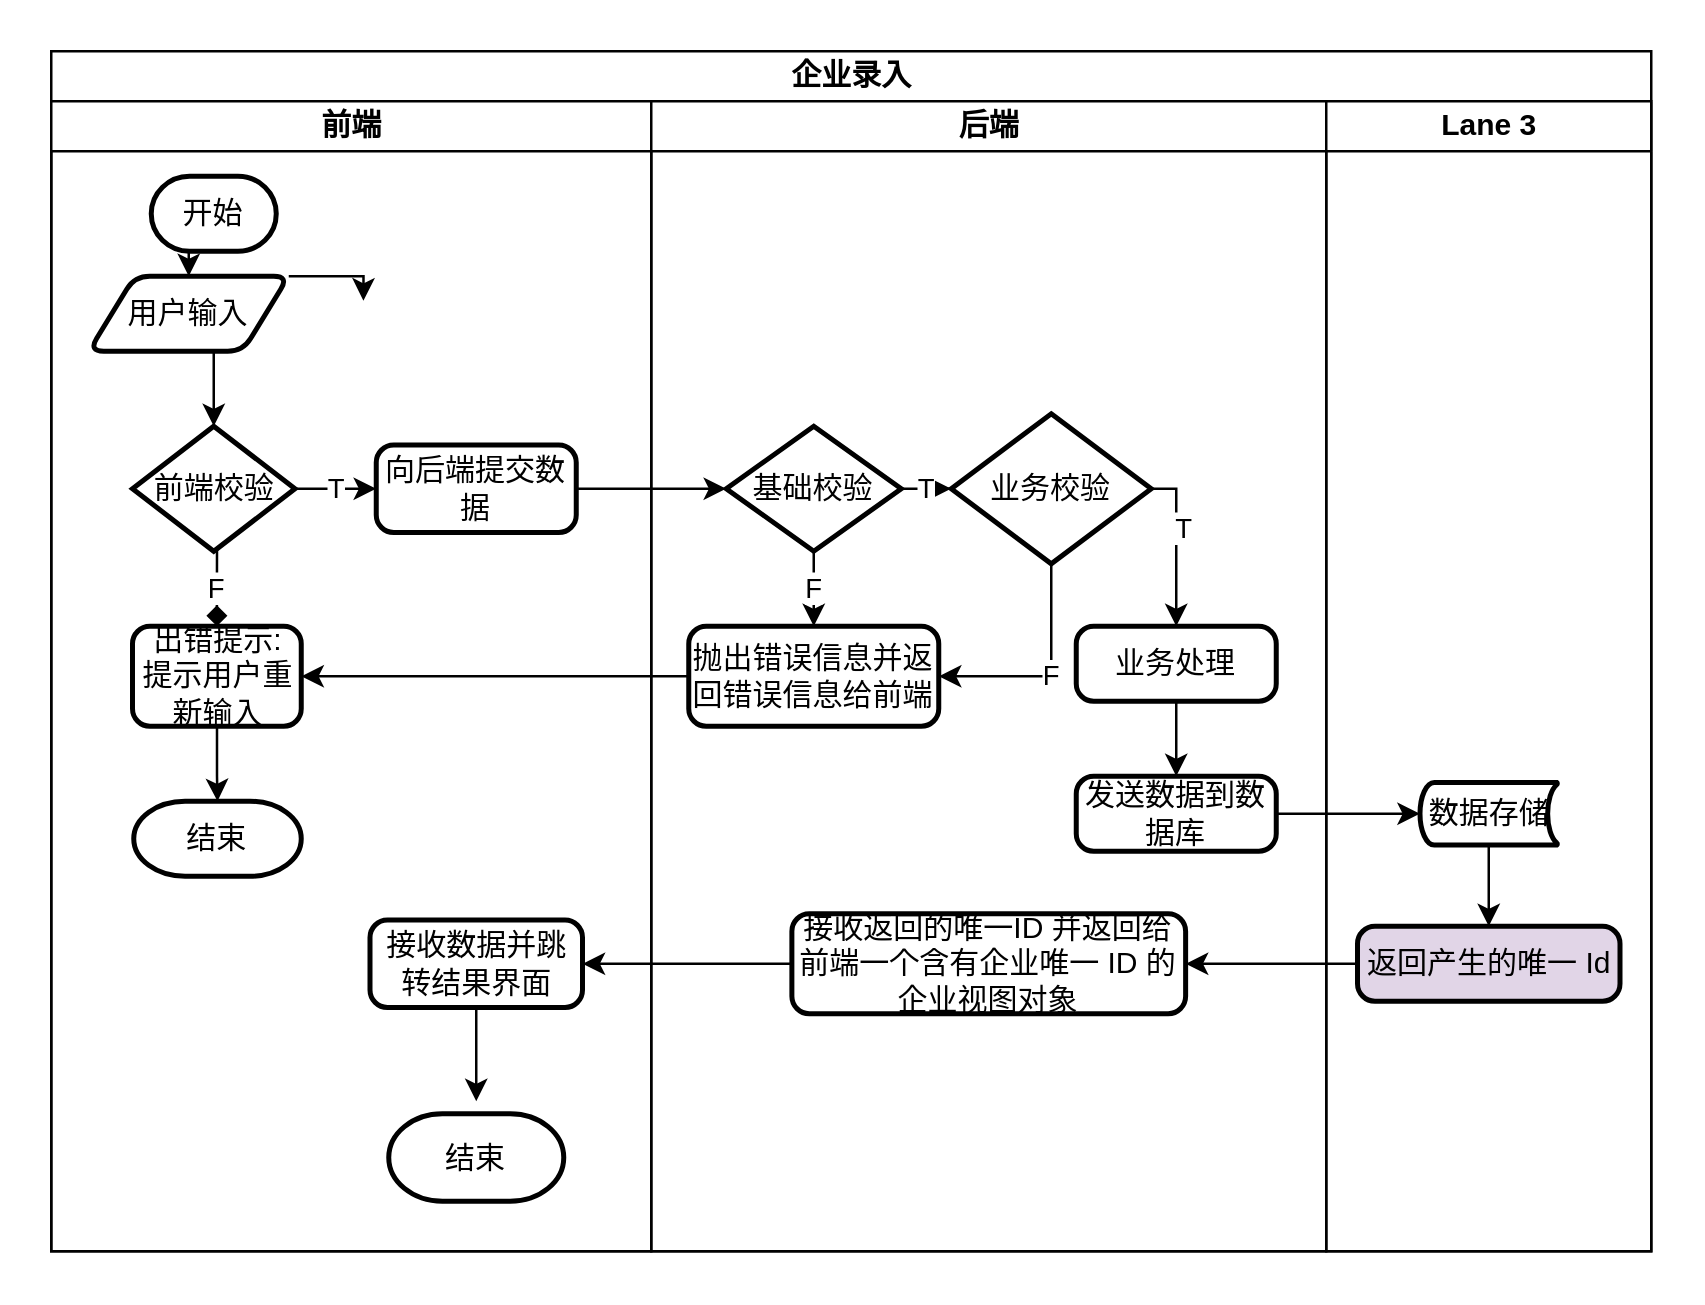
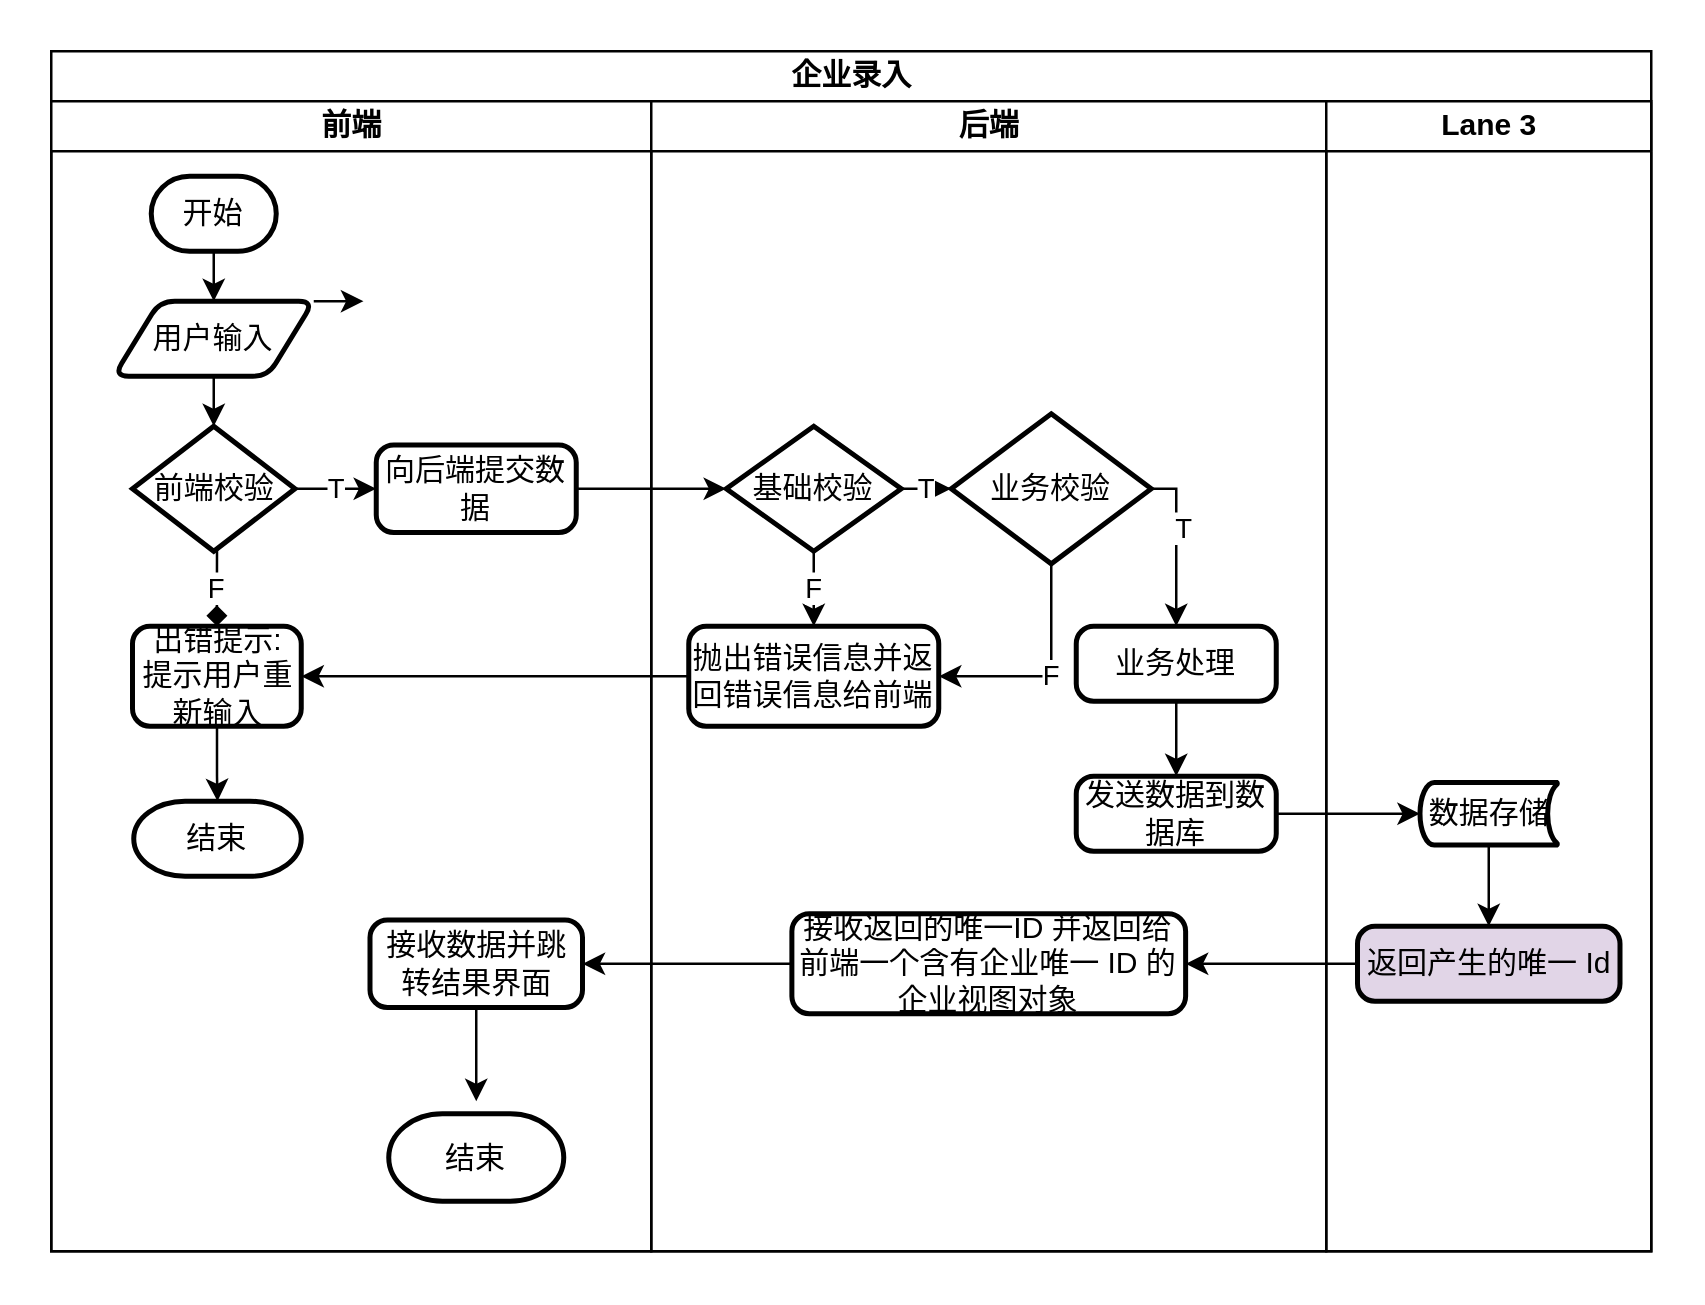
  <mxCell id="0" />
  <mxCell id="1" parent="0" />
  <mxCell id="2" value="企业录入" style="swimlane;html=1;childLayout=stackLayout;resizeParent=1;resizeParentMax=0;startSize=20;" vertex="1" parent="1"><mxGeometry x="20" y="20" width="640" height="480" as="geometry" /></mxCell>
  <mxCell id="3" value="前端" style="swimlane;html=1;startSize=20;" vertex="1" parent="2"><mxGeometry y="20" width="240" height="460" as="geometry" /></mxCell>
  <mxCell id="4" style="edgeStyle=orthogonalEdgeStyle;rounded=0;orthogonalLoop=1;jettySize=auto;html=1;exitX=0.5;exitY=1;exitDx=0;exitDy=0;exitPerimeter=0;entryX=0.5;entryY=0;entryDx=0;entryDy=0;" edge="1" parent="3" source="5" target="7"><mxGeometry relative="1" as="geometry" /></mxCell>
  <mxCell id="5" value="开始" style="strokeWidth=2;html=1;shape=mxgraph.flowchart.terminator;whiteSpace=wrap;" vertex="1" parent="3"><mxGeometry x="40" y="30" width="50" height="30" as="geometry" /></mxCell>
  <mxCell id="6" style="edgeStyle=orthogonalEdgeStyle;rounded=0;orthogonalLoop=1;jettySize=auto;html=1;exitX=0.5;exitY=1;exitDx=0;exitDy=0;entryX=0.5;entryY=0;entryDx=0;entryDy=0;entryPerimeter=0;" edge="1" parent="3" source="7" target="9"><mxGeometry relative="1" as="geometry" /></mxCell>
- <mxCell id="7" value="用户输入" style="shape=parallelogram;html=1;strokeWidth=2;perimeter=parallelogramPerimeter;whiteSpace=wrap;rounded=1;arcSize=12;size=0.23;" vertex="1" parent="3"><mxGeometry x="15" y="70" width="80" height="30" as="geometry" /></mxCell>
+ <mxCell id="7" value="用户输入" style="shape=parallelogram;html=1;strokeWidth=2;perimeter=parallelogramPerimeter;whiteSpace=wrap;rounded=1;arcSize=12;size=0.23;" vertex="1" parent="3"><mxGeometry x="25" y="80" width="80" height="30" as="geometry" /></mxCell>
  <mxCell id="8" value="T" style="edgeStyle=orthogonalEdgeStyle;rounded=0;orthogonalLoop=1;jettySize=auto;html=1;entryX=0;entryY=0.5;entryDx=0;entryDy=0;" edge="1" parent="3" source="9" target="10"><mxGeometry relative="1" as="geometry" /></mxCell>
  <mxCell id="9" value="前端校验" style="strokeWidth=2;html=1;shape=mxgraph.flowchart.decision;whiteSpace=wrap;" vertex="1" parent="3"><mxGeometry x="32.5" y="130" width="65" height="50" as="geometry" /></mxCell>
  <mxCell id="10" value="向后端提交数据" style="rounded=1;whiteSpace=wrap;html=1;absoluteArcSize=1;arcSize=14;strokeWidth=2;" vertex="1" parent="3"><mxGeometry x="130" y="137.5" width="80" height="35" as="geometry" /></mxCell>
  <mxCell id="11" style="edgeStyle=orthogonalEdgeStyle;rounded=0;orthogonalLoop=1;jettySize=auto;html=1;" edge="1" parent="3" source="12" target="13"><mxGeometry relative="1" as="geometry" /></mxCell>
  <mxCell id="12" value="出错提示:&lt;br&gt;提示用户重新输入" style="rounded=1;whiteSpace=wrap;html=1;absoluteArcSize=1;arcSize=14;strokeWidth=2;" vertex="1" parent="3"><mxGeometry x="32.5" y="210" width="67.5" height="40" as="geometry" /></mxCell>
  <mxCell id="13" value="结束" style="strokeWidth=2;html=1;shape=mxgraph.flowchart.terminator;whiteSpace=wrap;" vertex="1" parent="3"><mxGeometry x="33" y="280" width="67" height="30" as="geometry" /></mxCell>
  <mxCell id="14" value="F" style="edgeStyle=orthogonalEdgeStyle;rounded=0;orthogonalLoop=1;jettySize=auto;html=1;exitX=0.5;exitY=1;exitDx=0;exitDy=0;exitPerimeter=0;entryX=0.5;entryY=0;entryDx=0;entryDy=0;fontFamily=Helvetica;endArrow=diamond;" edge="1" parent="3" source="9" target="12"><mxGeometry relative="1" as="geometry" /></mxCell>
  <mxCell id="15" value="接收数据并跳转结果界面" style="rounded=1;whiteSpace=wrap;html=1;absoluteArcSize=1;arcSize=14;strokeWidth=2;fontFamily=Helvetica;" vertex="1" parent="3"><mxGeometry x="127.5" y="327.5" width="85" height="35" as="geometry" /></mxCell>
  <mxCell id="16" value="结束" style="strokeWidth=2;html=1;shape=mxgraph.flowchart.terminator;whiteSpace=wrap;fontFamily=Helvetica;" vertex="1" parent="3"><mxGeometry x="135" y="405" width="70" height="35" as="geometry" /></mxCell>
  <mxCell id="17" value="后端" style="swimlane;html=1;startSize=20;" vertex="1" parent="2"><mxGeometry x="240" y="20" width="270" height="460" as="geometry" /></mxCell>
  <mxCell id="18" value="F" style="edgeStyle=orthogonalEdgeStyle;rounded=0;orthogonalLoop=1;jettySize=auto;html=1;entryX=0.5;entryY=0;entryDx=0;entryDy=0;" edge="1" parent="17" source="20" target="23"><mxGeometry relative="1" as="geometry" /></mxCell>
  <mxCell id="19" value="T" style="edgeStyle=orthogonalEdgeStyle;rounded=0;orthogonalLoop=1;jettySize=auto;html=1;entryX=0;entryY=0.5;entryDx=0;entryDy=0;entryPerimeter=0;" edge="1" parent="17" source="20" target="22"><mxGeometry relative="1" as="geometry" /></mxCell>
  <mxCell id="20" value="基础校验" style="strokeWidth=2;html=1;shape=mxgraph.flowchart.decision;whiteSpace=wrap;" vertex="1" parent="17"><mxGeometry x="30" y="130" width="70" height="50" as="geometry" /></mxCell>
  <mxCell id="21" value="F" style="edgeStyle=orthogonalEdgeStyle;rounded=0;orthogonalLoop=1;jettySize=auto;html=1;entryX=1;entryY=0.5;entryDx=0;entryDy=0;" edge="1" parent="17" source="22" target="23"><mxGeometry relative="1" as="geometry"><Array as="points"><mxPoint x="160" y="230" /></Array></mxGeometry></mxCell>
  <mxCell id="22" value="业务校验" style="strokeWidth=2;html=1;shape=mxgraph.flowchart.decision;whiteSpace=wrap;" vertex="1" parent="17"><mxGeometry x="120" y="125" width="80" height="60" as="geometry" /></mxCell>
  <mxCell id="23" value="抛出错误信息并返回错误信息给前端" style="rounded=1;whiteSpace=wrap;html=1;absoluteArcSize=1;arcSize=14;strokeWidth=2;" vertex="1" parent="17"><mxGeometry x="15" y="210" width="100" height="40" as="geometry" /></mxCell>
  <mxCell id="24" style="edgeStyle=orthogonalEdgeStyle;rounded=0;orthogonalLoop=1;jettySize=auto;html=1;entryX=0.5;entryY=0;entryDx=0;entryDy=0;fontFamily=Helvetica;" edge="1" parent="17" source="25" target="28"><mxGeometry relative="1" as="geometry" /></mxCell>
  <mxCell id="25" value="业务处理" style="rounded=1;whiteSpace=wrap;html=1;absoluteArcSize=1;arcSize=14;strokeWidth=2;fontFamily=Helvetica;" vertex="1" parent="17"><mxGeometry x="170" y="210" width="80" height="30" as="geometry" /></mxCell>
  <mxCell id="26" style="edgeStyle=orthogonalEdgeStyle;rounded=0;orthogonalLoop=1;jettySize=auto;html=1;fontFamily=Helvetica;entryX=0.5;entryY=0;entryDx=0;entryDy=0;" edge="1" parent="17" source="22" target="25"><mxGeometry relative="1" as="geometry"><mxPoint x="220" y="190" as="targetPoint" /><Array as="points"><mxPoint x="210" y="155" /></Array></mxGeometry></mxCell>
  <mxCell id="27" value="T" style="edgeLabel;html=1;align=center;verticalAlign=middle;resizable=0;points=[];fontFamily=Helvetica;" vertex="1" connectable="0" parent="26"><mxGeometry x="-0.227" y="2" relative="1" as="geometry"><mxPoint as="offset" /></mxGeometry></mxCell>
  <mxCell id="28" value="发送数据到数据库" style="rounded=1;whiteSpace=wrap;html=1;absoluteArcSize=1;arcSize=14;strokeWidth=2;fontFamily=Helvetica;" vertex="1" parent="17"><mxGeometry x="170" y="270" width="80" height="30" as="geometry" /></mxCell>
  <mxCell id="29" value="接收返回的唯一ID 并返回给前端一个含有企业唯一 ID 的企业视图对象" style="rounded=1;whiteSpace=wrap;html=1;absoluteArcSize=1;arcSize=14;strokeWidth=2;fontFamily=Helvetica;" vertex="1" parent="17"><mxGeometry x="56.25" y="325" width="157.5" height="40" as="geometry" /></mxCell>
  <mxCell id="30" value="Lane 3" style="swimlane;html=1;startSize=20;" vertex="1" parent="2"><mxGeometry x="510" y="20" width="130" height="460" as="geometry"><mxRectangle x="240" y="20" width="30" height="870" as="alternateBounds" /></mxGeometry></mxCell>
  <mxCell id="31" style="edgeStyle=orthogonalEdgeStyle;rounded=0;orthogonalLoop=1;jettySize=auto;html=1;entryX=0.5;entryY=0;entryDx=0;entryDy=0;fontFamily=Helvetica;" edge="1" parent="30" source="32" target="33"><mxGeometry relative="1" as="geometry" /></mxCell>
  <mxCell id="32" value="数据存储" style="strokeWidth=2;html=1;shape=mxgraph.flowchart.stored_data;whiteSpace=wrap;fontFamily=Helvetica;" vertex="1" parent="30"><mxGeometry x="37.5" y="272.5" width="55" height="25" as="geometry" /></mxCell>
  <mxCell id="33" value="返回产生的唯一 Id" style="rounded=1;whiteSpace=wrap;html=1;absoluteArcSize=1;arcSize=14;strokeWidth=2;fontFamily=Helvetica;fillColor=#e1d5e7;" vertex="1" parent="30"><mxGeometry x="12.5" y="330" width="105" height="30" as="geometry" /></mxCell>
  <mxCell id="34" style="edgeStyle=orthogonalEdgeStyle;rounded=0;orthogonalLoop=1;jettySize=auto;html=1;entryX=0;entryY=0.5;entryDx=0;entryDy=0;entryPerimeter=0;" edge="1" parent="2" source="10" target="20"><mxGeometry relative="1" as="geometry" /></mxCell>
  <mxCell id="35" style="edgeStyle=orthogonalEdgeStyle;rounded=0;orthogonalLoop=1;jettySize=auto;html=1;entryX=1;entryY=0.5;entryDx=0;entryDy=0;" edge="1" parent="2" source="23" target="12"><mxGeometry relative="1" as="geometry" /></mxCell>
  <mxCell id="36" style="edgeStyle=orthogonalEdgeStyle;rounded=0;orthogonalLoop=1;jettySize=auto;html=1;entryX=0;entryY=0.5;entryDx=0;entryDy=0;entryPerimeter=0;fontFamily=Helvetica;" edge="1" parent="2" source="28" target="32"><mxGeometry relative="1" as="geometry" /></mxCell>
  <mxCell id="37" style="edgeStyle=orthogonalEdgeStyle;rounded=0;orthogonalLoop=1;jettySize=auto;html=1;fontFamily=Helvetica;" edge="1" parent="2" source="33" target="29"><mxGeometry relative="1" as="geometry" /></mxCell>
  <mxCell id="38" style="edgeStyle=orthogonalEdgeStyle;rounded=0;orthogonalLoop=1;jettySize=auto;html=1;fontFamily=Helvetica;" edge="1" parent="2" source="29" target="15"><mxGeometry relative="1" as="geometry" /></mxCell>
  <mxCell id="39" style="edgeStyle=orthogonalEdgeStyle;rounded=0;orthogonalLoop=1;jettySize=auto;html=1;exitX=1;exitY=0;exitDx=0;exitDy=0;fontFamily=Helvetica;" edge="1" parent="1" source="7"><mxGeometry relative="1" as="geometry"><mxPoint x="144.862" y="119.793" as="targetPoint" /></mxGeometry></mxCell>
  <mxCell id="40" style="edgeStyle=orthogonalEdgeStyle;rounded=0;orthogonalLoop=1;jettySize=auto;html=1;fontFamily=Helvetica;" edge="1" parent="1" source="15"><mxGeometry relative="1" as="geometry"><mxPoint x="190" y="440" as="targetPoint" /></mxGeometry></mxCell>
